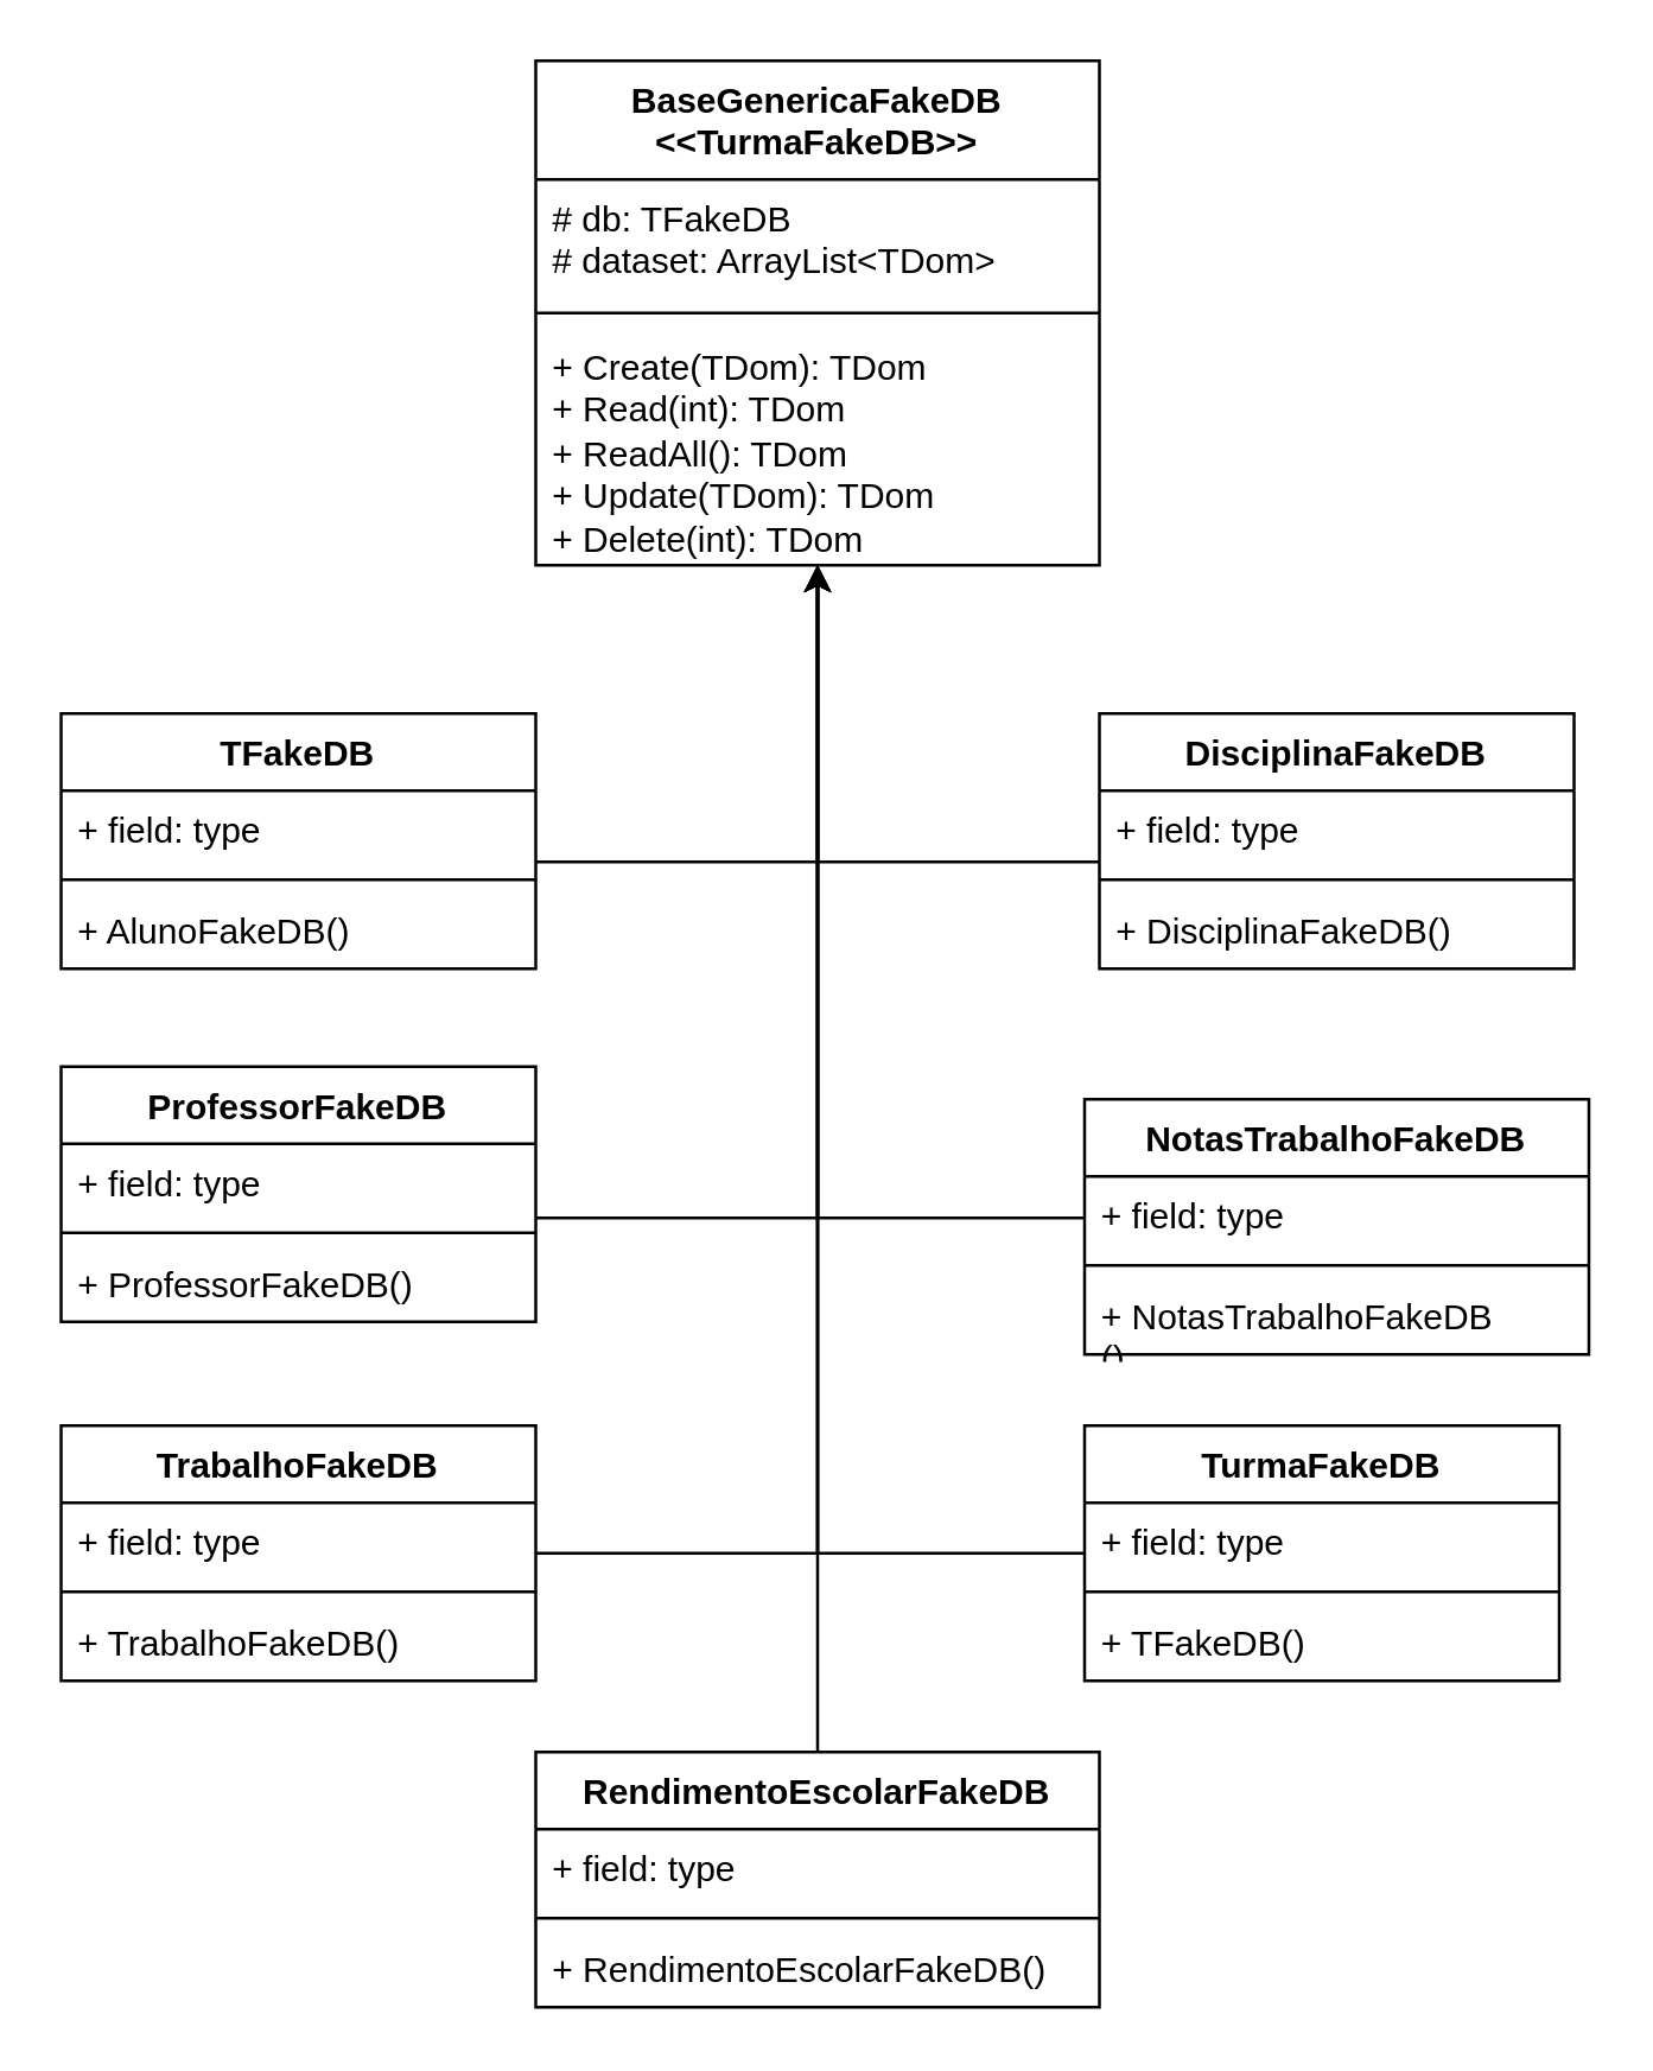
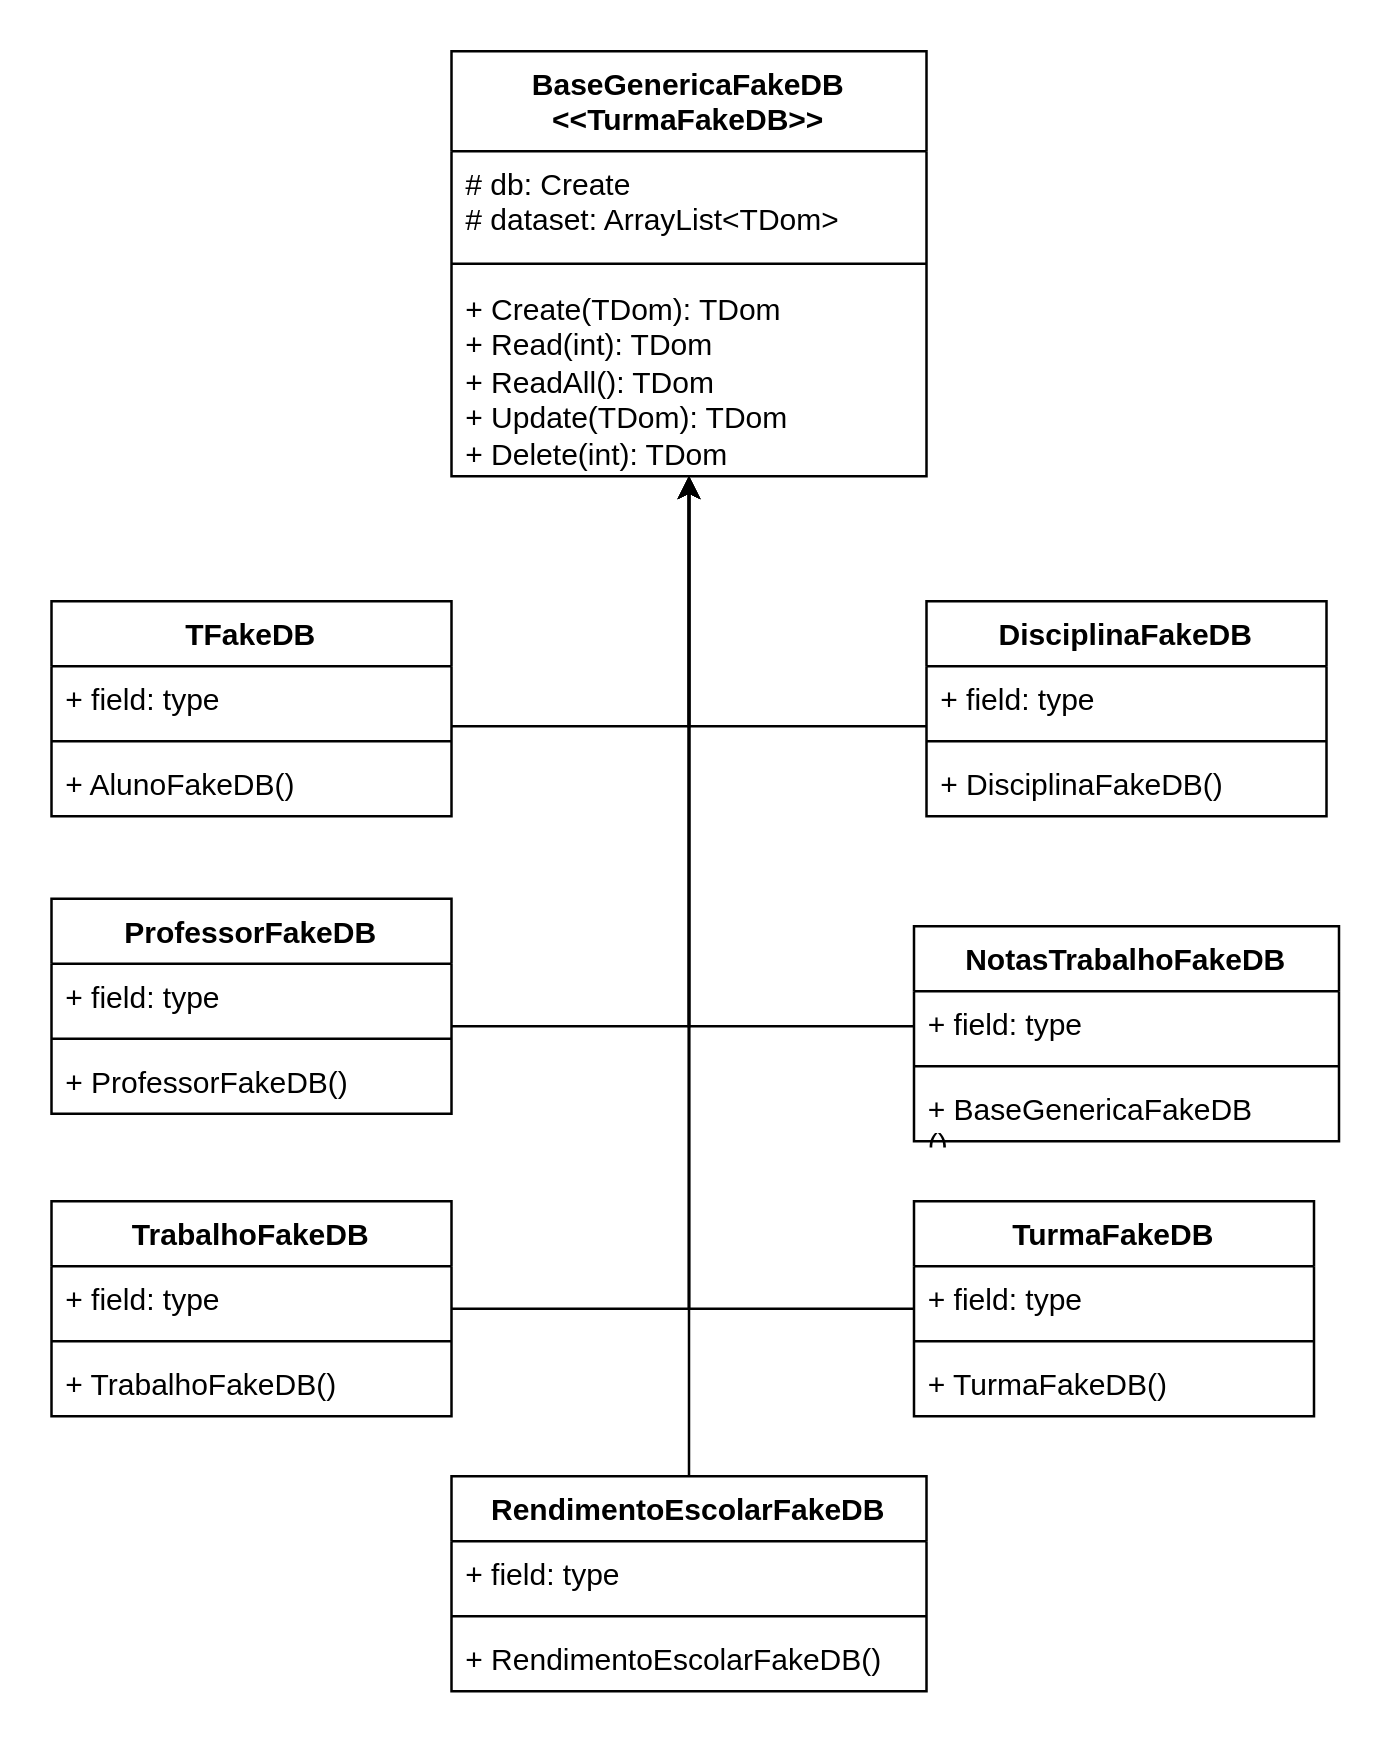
  <mxCell id="0" />
  <mxCell id="1" parent="0" />
  <mxCell id="2" value="BaseGenericaFakeDB&lt;br&gt;&amp;lt;&amp;lt;TurmaFakeDB&amp;gt;&amp;gt;" style="swimlane;fontStyle=1;align=center;verticalAlign=top;childLayout=stackLayout;horizontal=1;startSize=40;horizontalStack=0;resizeParent=1;resizeParentMax=0;resizeLast=0;collapsible=1;marginBottom=0;whiteSpace=wrap;html=1;" vertex="1" parent="1"><mxGeometry x="180" y="20" width="190" height="170" as="geometry" /></mxCell>
- <mxCell id="3" value="# db: TFakeDB&lt;br&gt;# dataset: ArrayList&amp;lt;TDom&amp;gt;" style="text;strokeColor=none;fillColor=none;align=left;verticalAlign=top;spacingLeft=4;spacingRight=4;overflow=hidden;rotatable=0;points=[[0,0.5],[1,0.5]];portConstraint=eastwest;whiteSpace=wrap;html=1;" vertex="1" parent="2"><mxGeometry y="40" width="190" height="40" as="geometry" /></mxCell>
+ <mxCell id="3" value="# db: Create&lt;br&gt;# dataset: ArrayList&amp;lt;TDom&amp;gt;" style="text;strokeColor=none;fillColor=none;align=left;verticalAlign=top;spacingLeft=4;spacingRight=4;overflow=hidden;rotatable=0;points=[[0,0.5],[1,0.5]];portConstraint=eastwest;whiteSpace=wrap;html=1;" vertex="1" parent="2"><mxGeometry y="40" width="190" height="40" as="geometry" /></mxCell>
  <mxCell id="4" value="" style="line;strokeWidth=1;fillColor=none;align=left;verticalAlign=middle;spacingTop=-1;spacingLeft=3;spacingRight=3;rotatable=0;labelPosition=right;points=[];portConstraint=eastwest;strokeColor=inherit;" vertex="1" parent="2"><mxGeometry y="80" width="190" height="10" as="geometry" /></mxCell>
  <mxCell id="5" value="+ Create(TDom): TDom&lt;br&gt;+ Read(int): TDom&lt;br&gt;+ ReadAll(): TDom&lt;br&gt;+ Update(TDom): TDom&lt;br&gt;+ Delete(int): TDom" style="text;strokeColor=none;fillColor=none;align=left;verticalAlign=top;spacingLeft=4;spacingRight=4;overflow=hidden;rotatable=0;points=[[0,0.5],[1,0.5]];portConstraint=eastwest;whiteSpace=wrap;html=1;" vertex="1" parent="2"><mxGeometry y="90" width="190" height="80" as="geometry" /></mxCell>
  <mxCell id="6" style="edgeStyle=orthogonalEdgeStyle;rounded=0;orthogonalLoop=1;jettySize=auto;html=1;" edge="1" parent="1" source="7" target="5"><mxGeometry relative="1" as="geometry"><Array as="points"><mxPoint x="275" y="290" /></Array></mxGeometry></mxCell>
  <mxCell id="7" value="TFakeDB" style="swimlane;fontStyle=1;align=center;verticalAlign=top;childLayout=stackLayout;horizontal=1;startSize=26;horizontalStack=0;resizeParent=1;resizeParentMax=0;resizeLast=0;collapsible=1;marginBottom=0;whiteSpace=wrap;html=1;" vertex="1" parent="1"><mxGeometry x="20" y="240" width="160" height="86" as="geometry" /></mxCell>
  <mxCell id="8" value="+ field: type" style="text;strokeColor=none;fillColor=none;align=left;verticalAlign=top;spacingLeft=4;spacingRight=4;overflow=hidden;rotatable=0;points=[[0,0.5],[1,0.5]];portConstraint=eastwest;whiteSpace=wrap;html=1;" vertex="1" parent="7"><mxGeometry y="26" width="160" height="26" as="geometry" /></mxCell>
  <mxCell id="9" value="" style="line;strokeWidth=1;fillColor=none;align=left;verticalAlign=middle;spacingTop=-1;spacingLeft=3;spacingRight=3;rotatable=0;labelPosition=right;points=[];portConstraint=eastwest;strokeColor=inherit;" vertex="1" parent="7"><mxGeometry y="52" width="160" height="8" as="geometry" /></mxCell>
  <mxCell id="10" value="+ AlunoFakeDB()" style="text;strokeColor=none;fillColor=none;align=left;verticalAlign=top;spacingLeft=4;spacingRight=4;overflow=hidden;rotatable=0;points=[[0,0.5],[1,0.5]];portConstraint=eastwest;whiteSpace=wrap;html=1;" vertex="1" parent="7"><mxGeometry y="60" width="160" height="26" as="geometry" /></mxCell>
  <mxCell id="11" value="ProfessorFakeDB" style="swimlane;fontStyle=1;align=center;verticalAlign=top;childLayout=stackLayout;horizontal=1;startSize=26;horizontalStack=0;resizeParent=1;resizeParentMax=0;resizeLast=0;collapsible=1;marginBottom=0;whiteSpace=wrap;html=1;" vertex="1" parent="1"><mxGeometry x="20" y="359" width="160" height="86" as="geometry" /></mxCell>
  <mxCell id="12" value="+ field: type" style="text;strokeColor=none;fillColor=none;align=left;verticalAlign=top;spacingLeft=4;spacingRight=4;overflow=hidden;rotatable=0;points=[[0,0.5],[1,0.5]];portConstraint=eastwest;whiteSpace=wrap;html=1;" vertex="1" parent="11"><mxGeometry y="26" width="160" height="26" as="geometry" /></mxCell>
  <mxCell id="13" value="" style="line;strokeWidth=1;fillColor=none;align=left;verticalAlign=middle;spacingTop=-1;spacingLeft=3;spacingRight=3;rotatable=0;labelPosition=right;points=[];portConstraint=eastwest;strokeColor=inherit;" vertex="1" parent="11"><mxGeometry y="52" width="160" height="8" as="geometry" /></mxCell>
  <mxCell id="14" value="+ ProfessorFakeDB()" style="text;strokeColor=none;fillColor=none;align=left;verticalAlign=top;spacingLeft=4;spacingRight=4;overflow=hidden;rotatable=0;points=[[0,0.5],[1,0.5]];portConstraint=eastwest;whiteSpace=wrap;html=1;" vertex="1" parent="11"><mxGeometry y="60" width="160" height="26" as="geometry" /></mxCell>
  <mxCell id="15" value="DisciplinaFakeDB" style="swimlane;fontStyle=1;align=center;verticalAlign=top;childLayout=stackLayout;horizontal=1;startSize=26;horizontalStack=0;resizeParent=1;resizeParentMax=0;resizeLast=0;collapsible=1;marginBottom=0;whiteSpace=wrap;html=1;" vertex="1" parent="1"><mxGeometry x="370" y="240" width="160" height="86" as="geometry" /></mxCell>
  <mxCell id="16" value="+ field: type" style="text;strokeColor=none;fillColor=none;align=left;verticalAlign=top;spacingLeft=4;spacingRight=4;overflow=hidden;rotatable=0;points=[[0,0.5],[1,0.5]];portConstraint=eastwest;whiteSpace=wrap;html=1;" vertex="1" parent="15"><mxGeometry y="26" width="160" height="26" as="geometry" /></mxCell>
  <mxCell id="17" value="" style="line;strokeWidth=1;fillColor=none;align=left;verticalAlign=middle;spacingTop=-1;spacingLeft=3;spacingRight=3;rotatable=0;labelPosition=right;points=[];portConstraint=eastwest;strokeColor=inherit;" vertex="1" parent="15"><mxGeometry y="52" width="160" height="8" as="geometry" /></mxCell>
  <mxCell id="18" value="+ DisciplinaFakeDB()" style="text;strokeColor=none;fillColor=none;align=left;verticalAlign=top;spacingLeft=4;spacingRight=4;overflow=hidden;rotatable=0;points=[[0,0.5],[1,0.5]];portConstraint=eastwest;whiteSpace=wrap;html=1;" vertex="1" parent="15"><mxGeometry y="60" width="160" height="26" as="geometry" /></mxCell>
  <mxCell id="19" style="edgeStyle=orthogonalEdgeStyle;rounded=0;orthogonalLoop=1;jettySize=auto;html=1;" edge="1" parent="1" source="20" target="5"><mxGeometry relative="1" as="geometry"><Array as="points"><mxPoint x="275" y="410" /></Array></mxGeometry></mxCell>
  <mxCell id="20" value="NotasTrabalhoFakeDB" style="swimlane;fontStyle=1;align=center;verticalAlign=top;childLayout=stackLayout;horizontal=1;startSize=26;horizontalStack=0;resizeParent=1;resizeParentMax=0;resizeLast=0;collapsible=1;marginBottom=0;whiteSpace=wrap;html=1;" vertex="1" parent="1"><mxGeometry x="365" y="370" width="170" height="86" as="geometry" /></mxCell>
  <mxCell id="21" value="+ field: type" style="text;strokeColor=none;fillColor=none;align=left;verticalAlign=top;spacingLeft=4;spacingRight=4;overflow=hidden;rotatable=0;points=[[0,0.5],[1,0.5]];portConstraint=eastwest;whiteSpace=wrap;html=1;" vertex="1" parent="20"><mxGeometry y="26" width="170" height="26" as="geometry" /></mxCell>
  <mxCell id="22" value="" style="line;strokeWidth=1;fillColor=none;align=left;verticalAlign=middle;spacingTop=-1;spacingLeft=3;spacingRight=3;rotatable=0;labelPosition=right;points=[];portConstraint=eastwest;strokeColor=inherit;" vertex="1" parent="20"><mxGeometry y="52" width="170" height="8" as="geometry" /></mxCell>
- <mxCell id="23" value="+ NotasTrabalhoFakeDB&lt;br&gt;()" style="text;strokeColor=none;fillColor=none;align=left;verticalAlign=top;spacingLeft=4;spacingRight=4;overflow=hidden;rotatable=0;points=[[0,0.5],[1,0.5]];portConstraint=eastwest;whiteSpace=wrap;html=1;" vertex="1" parent="20"><mxGeometry y="60" width="170" height="26" as="geometry" /></mxCell>
+ <mxCell id="23" value="+ BaseGenericaFakeDB&lt;br&gt;()" style="text;strokeColor=none;fillColor=none;align=left;verticalAlign=top;spacingLeft=4;spacingRight=4;overflow=hidden;rotatable=0;points=[[0,0.5],[1,0.5]];portConstraint=eastwest;whiteSpace=wrap;html=1;" vertex="1" parent="20"><mxGeometry y="60" width="170" height="26" as="geometry" /></mxCell>
  <mxCell id="24" style="edgeStyle=orthogonalEdgeStyle;rounded=0;orthogonalLoop=1;jettySize=auto;html=1;" edge="1" parent="1" source="25" target="5"><mxGeometry relative="1" as="geometry"><Array as="points"><mxPoint x="275" y="500" /><mxPoint x="275" y="500" /></Array></mxGeometry></mxCell>
  <mxCell id="25" value="RendimentoEscolarFakeDB" style="swimlane;fontStyle=1;align=center;verticalAlign=top;childLayout=stackLayout;horizontal=1;startSize=26;horizontalStack=0;resizeParent=1;resizeParentMax=0;resizeLast=0;collapsible=1;marginBottom=0;whiteSpace=wrap;html=1;" vertex="1" parent="1"><mxGeometry x="180" y="590" width="190" height="86" as="geometry" /></mxCell>
  <mxCell id="26" value="+ field: type" style="text;strokeColor=none;fillColor=none;align=left;verticalAlign=top;spacingLeft=4;spacingRight=4;overflow=hidden;rotatable=0;points=[[0,0.5],[1,0.5]];portConstraint=eastwest;whiteSpace=wrap;html=1;" vertex="1" parent="25"><mxGeometry y="26" width="190" height="26" as="geometry" /></mxCell>
  <mxCell id="27" value="" style="line;strokeWidth=1;fillColor=none;align=left;verticalAlign=middle;spacingTop=-1;spacingLeft=3;spacingRight=3;rotatable=0;labelPosition=right;points=[];portConstraint=eastwest;strokeColor=inherit;" vertex="1" parent="25"><mxGeometry y="52" width="190" height="8" as="geometry" /></mxCell>
  <mxCell id="28" value="+ RendimentoEscolarFakeDB()" style="text;strokeColor=none;fillColor=none;align=left;verticalAlign=top;spacingLeft=4;spacingRight=4;overflow=hidden;rotatable=0;points=[[0,0.5],[1,0.5]];portConstraint=eastwest;whiteSpace=wrap;html=1;" vertex="1" parent="25"><mxGeometry y="60" width="190" height="26" as="geometry" /></mxCell>
  <mxCell id="29" value="" style="text;strokeColor=none;fillColor=none;align=left;verticalAlign=middle;spacingTop=-1;spacingLeft=4;spacingRight=4;rotatable=0;labelPosition=right;points=[];portConstraint=eastwest;" vertex="1" parent="1"><mxGeometry x="250" y="419" width="20" height="14" as="geometry" /></mxCell>
  <mxCell id="30" style="edgeStyle=orthogonalEdgeStyle;rounded=0;orthogonalLoop=1;jettySize=auto;html=1;" edge="1" parent="1" source="31" target="5"><mxGeometry relative="1" as="geometry"><Array as="points"><mxPoint x="275" y="523" /></Array></mxGeometry></mxCell>
  <mxCell id="31" value="TrabalhoFakeDB" style="swimlane;fontStyle=1;align=center;verticalAlign=top;childLayout=stackLayout;horizontal=1;startSize=26;horizontalStack=0;resizeParent=1;resizeParentMax=0;resizeLast=0;collapsible=1;marginBottom=0;whiteSpace=wrap;html=1;" vertex="1" parent="1"><mxGeometry x="20" y="480" width="160" height="86" as="geometry" /></mxCell>
  <mxCell id="32" value="+ field: type" style="text;strokeColor=none;fillColor=none;align=left;verticalAlign=top;spacingLeft=4;spacingRight=4;overflow=hidden;rotatable=0;points=[[0,0.5],[1,0.5]];portConstraint=eastwest;whiteSpace=wrap;html=1;" vertex="1" parent="31"><mxGeometry y="26" width="160" height="26" as="geometry" /></mxCell>
  <mxCell id="33" value="" style="line;strokeWidth=1;fillColor=none;align=left;verticalAlign=middle;spacingTop=-1;spacingLeft=3;spacingRight=3;rotatable=0;labelPosition=right;points=[];portConstraint=eastwest;strokeColor=inherit;" vertex="1" parent="31"><mxGeometry y="52" width="160" height="8" as="geometry" /></mxCell>
  <mxCell id="34" value="+ TrabalhoFakeDB()" style="text;strokeColor=none;fillColor=none;align=left;verticalAlign=top;spacingLeft=4;spacingRight=4;overflow=hidden;rotatable=0;points=[[0,0.5],[1,0.5]];portConstraint=eastwest;whiteSpace=wrap;html=1;" vertex="1" parent="31"><mxGeometry y="60" width="160" height="26" as="geometry" /></mxCell>
  <mxCell id="35" style="edgeStyle=orthogonalEdgeStyle;rounded=0;orthogonalLoop=1;jettySize=auto;html=1;" edge="1" parent="1" source="36" target="5"><mxGeometry relative="1" as="geometry"><Array as="points"><mxPoint x="275" y="523" /></Array></mxGeometry></mxCell>
  <mxCell id="36" value="TurmaFakeDB" style="swimlane;fontStyle=1;align=center;verticalAlign=top;childLayout=stackLayout;horizontal=1;startSize=26;horizontalStack=0;resizeParent=1;resizeParentMax=0;resizeLast=0;collapsible=1;marginBottom=0;whiteSpace=wrap;html=1;" vertex="1" parent="1"><mxGeometry x="365" y="480" width="160" height="86" as="geometry" /></mxCell>
  <mxCell id="37" value="+ field: type" style="text;strokeColor=none;fillColor=none;align=left;verticalAlign=top;spacingLeft=4;spacingRight=4;overflow=hidden;rotatable=0;points=[[0,0.5],[1,0.5]];portConstraint=eastwest;whiteSpace=wrap;html=1;" vertex="1" parent="36"><mxGeometry y="26" width="160" height="26" as="geometry" /></mxCell>
  <mxCell id="38" value="" style="line;strokeWidth=1;fillColor=none;align=left;verticalAlign=middle;spacingTop=-1;spacingLeft=3;spacingRight=3;rotatable=0;labelPosition=right;points=[];portConstraint=eastwest;strokeColor=inherit;" vertex="1" parent="36"><mxGeometry y="52" width="160" height="8" as="geometry" /></mxCell>
- <mxCell id="39" value="+ TFakeDB()" style="text;strokeColor=none;fillColor=none;align=left;verticalAlign=top;spacingLeft=4;spacingRight=4;overflow=hidden;rotatable=0;points=[[0,0.5],[1,0.5]];portConstraint=eastwest;whiteSpace=wrap;html=1;" vertex="1" parent="36"><mxGeometry y="60" width="160" height="26" as="geometry" /></mxCell>
+ <mxCell id="39" value="+ TurmaFakeDB()" style="text;strokeColor=none;fillColor=none;align=left;verticalAlign=top;spacingLeft=4;spacingRight=4;overflow=hidden;rotatable=0;points=[[0,0.5],[1,0.5]];portConstraint=eastwest;whiteSpace=wrap;html=1;" vertex="1" parent="36"><mxGeometry y="60" width="160" height="26" as="geometry" /></mxCell>
  <mxCell id="40" style="edgeStyle=orthogonalEdgeStyle;rounded=0;orthogonalLoop=1;jettySize=auto;html=1;" edge="1" parent="1" source="16" target="5"><mxGeometry relative="1" as="geometry"><Array as="points"><mxPoint x="275" y="290" /></Array></mxGeometry></mxCell>
  <mxCell id="41" style="edgeStyle=orthogonalEdgeStyle;rounded=0;orthogonalLoop=1;jettySize=auto;html=1;" edge="1" parent="1" source="12" target="5"><mxGeometry relative="1" as="geometry"><Array as="points"><mxPoint x="275" y="410" /></Array></mxGeometry></mxCell>
